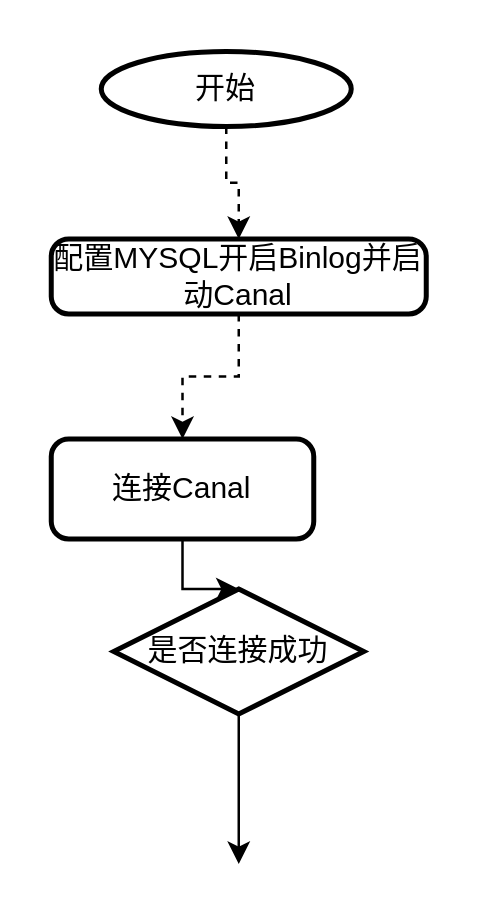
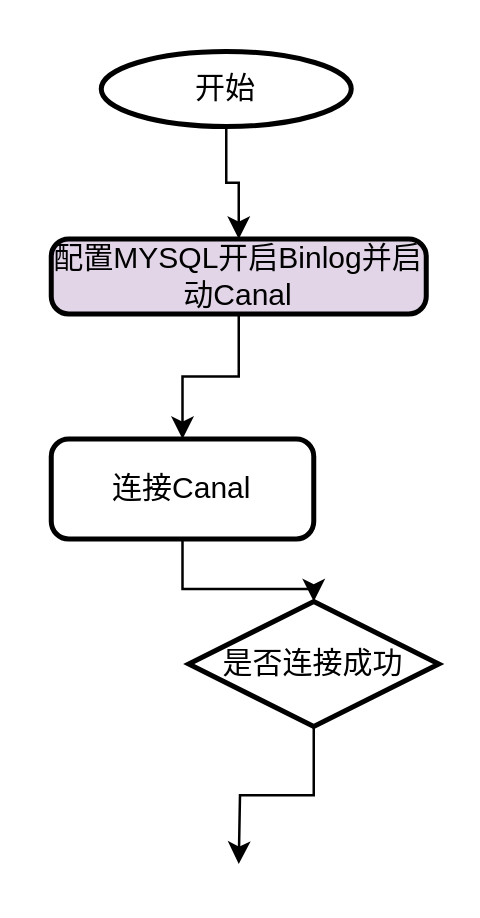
  <mxCell id="0" />
  <mxCell id="1" parent="0" />
- <mxCell id="2" style="edgeStyle=orthogonalEdgeStyle;rounded=0;orthogonalLoop=1;jettySize=auto;html=1;exitX=0.5;exitY=1;exitDx=0;exitDy=0;exitPerimeter=0;dashed=1;" edge="1" parent="1" source="3" target="5"><mxGeometry relative="1" as="geometry" /></mxCell>
+ <mxCell id="2" style="edgeStyle=orthogonalEdgeStyle;rounded=0;orthogonalLoop=1;jettySize=auto;html=1;exitX=0.5;exitY=1;exitDx=0;exitDy=0;exitPerimeter=0;" edge="1" parent="1" source="3" target="5"><mxGeometry relative="1" as="geometry" /></mxCell>
  <mxCell id="3" value="开始" style="strokeWidth=2;html=1;shape=mxgraph.flowchart.start_1;whiteSpace=wrap;" vertex="1" parent="1"><mxGeometry x="40" y="20" width="100" height="30" as="geometry" /></mxCell>
- <mxCell id="4" style="edgeStyle=orthogonalEdgeStyle;rounded=0;orthogonalLoop=1;jettySize=auto;html=1;exitX=0.5;exitY=1;exitDx=0;exitDy=0;dashed=1;" edge="1" parent="1" source="5" target="7"><mxGeometry relative="1" as="geometry" /></mxCell>
- <mxCell id="5" value="配置MYSQL开启Binlog并启动Canal" style="rounded=1;whiteSpace=wrap;html=1;absoluteArcSize=1;arcSize=14;strokeWidth=2;" vertex="1" parent="1"><mxGeometry x="20" y="95" width="150" height="30" as="geometry" /></mxCell>
+ <mxCell id="4" style="edgeStyle=orthogonalEdgeStyle;rounded=0;orthogonalLoop=1;jettySize=auto;html=1;exitX=0.5;exitY=1;exitDx=0;exitDy=0;" edge="1" parent="1" source="5" target="7"><mxGeometry relative="1" as="geometry" /></mxCell>
+ <mxCell id="5" value="配置MYSQL开启Binlog并启动Canal" style="rounded=1;whiteSpace=wrap;html=1;absoluteArcSize=1;arcSize=14;strokeWidth=2;fillColor=#e1d5e7;" vertex="1" parent="1"><mxGeometry x="20" y="95" width="150" height="30" as="geometry" /></mxCell>
  <mxCell id="6" style="edgeStyle=orthogonalEdgeStyle;rounded=0;orthogonalLoop=1;jettySize=auto;html=1;exitX=0.5;exitY=1;exitDx=0;exitDy=0;" edge="1" parent="1" source="7" target="9"><mxGeometry relative="1" as="geometry" /></mxCell>
  <mxCell id="7" value="连接Canal" style="rounded=1;whiteSpace=wrap;html=1;absoluteArcSize=1;arcSize=14;strokeWidth=2;" vertex="1" parent="1"><mxGeometry x="20" y="175" width="105" height="40" as="geometry" /></mxCell>
  <mxCell id="8" style="edgeStyle=orthogonalEdgeStyle;rounded=0;orthogonalLoop=1;jettySize=auto;html=1;exitX=0.5;exitY=1;exitDx=0;exitDy=0;exitPerimeter=0;" edge="1" parent="1" source="9"><mxGeometry relative="1" as="geometry"><mxPoint x="95" y="345" as="targetPoint" /></mxGeometry></mxCell>
- <mxCell id="9" value="是否连接成功" style="strokeWidth=2;html=1;shape=mxgraph.flowchart.decision;whiteSpace=wrap;" vertex="1" parent="1"><mxGeometry x="45" y="235" width="100" height="50" as="geometry" /></mxCell>
+ <mxCell id="9" value="是否连接成功" style="strokeWidth=2;html=1;shape=mxgraph.flowchart.decision;whiteSpace=wrap;" vertex="1" parent="1"><mxGeometry x="75" y="240" width="100" height="50" as="geometry" /></mxCell>
